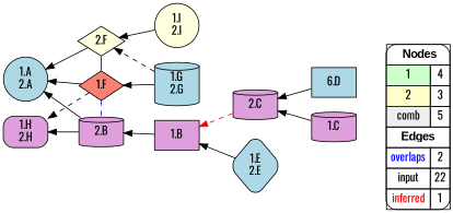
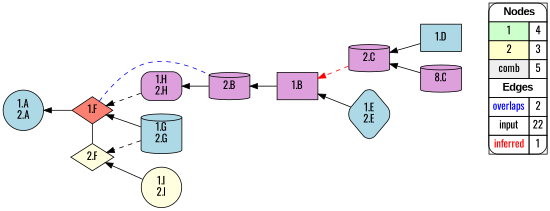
  digraph {
    fontname=Oswald
    rankdir=RL
    node [fillcolor=plum fontname=Oswald shape=box style=filled]
    edge [arrowhead=normal color="#000000" constraint=true fontname=Oswald penwidth=1 style=bold]
    n1 [fillcolor=white label=<   <TABLE BORDER="0" CELLBORDER="1" CELLSPACING="0" CELLPADDING="4">  <TR> <TD COLSPAN="2"><font face="Arial Black"> Nodes</font></TD> </TR>  <TR>   <TD bgcolor="#CCFFCC">1</TD>   <TD>4</TD>   </TR>  <TR>   <TD bgcolor="#FFFFCC">2</TD>   <TD>3</TD>   </TR>  <TR>   <TD bgcolor="#EEEEEE">comb</TD>   <TD>5</TD>   </TR>  <TR> <TD COLSPAN="2"><font face = "Arial Black"> Edges </font></TD> </TR>  <TR>   <TD><font color ="#0000FF">overlaps</font></TD>   <TD>2</TD>   </TR>  <TR>   <TD><font color ="#000000">input</font></TD>   <TD>22</TD>   </TR>  <TR>   <TD><font color ="#FF0000">inferred</font></TD>   <TD>1</TD>   </TR>  </TABLE>   > margin=0 style="filled,rounded"]
-   "1.D" [fillcolor=lightblue label="6.D"]
+   "1.D" [fillcolor=lightblue]
    "2.C" [shape=cylinder]
    "1.B"
    "1.F" [fillcolor=salmon shape=diamond]
    "2.F" [fillcolor=lightyellow shape=diamond]
    "2.B" [shape=cylinder]
    "1.A\n2.A" [fillcolor=lightblue shape=circle style="filled,rounded"]
    "1.H\n2.H" [style="filled,rounded"]
-   "1.C" [shape=cylinder]
+   "1.C" [shape=cylinder label="8.C"]
    "1.I\n2.I" [fillcolor=lightyellow shape=circle style="filled,rounded"]
    "1.G\n2.G" [fillcolor=lightblue shape=cylinder style="filled,rounded"]
    "1.E\n2.E" [fillcolor=lightblue shape=diamond style="filled,rounded"]
    subgraph sub_1 {
      rank=source
      n1
    }
    "1.D" -> "2.C"
    "2.C" -> "1.B" [color="#FF0000" style=dashed]
    "1.B" -> "2.B" [style=solid]
    "1.F" -> "2.F" [arrowhead=none constraint=false style=solid]
    "1.F" -> "2.B" [arrowhead=none color="#0000FF" constraint=false style=dashed]
    "1.F" -> "1.A\n2.A" [style=solid]
-   "2.F" -> "1.A\n2.A"
-   "2.B" -> "1.A\n2.A"
    "2.B" -> "1.H\n2.H"
-   "1.F" -> "1.H\n2.H" [style=dashed]
+   "1.H\n2.H" -> "1.F" [style=dashed]
    "1.C" -> "2.C"
    "1.I\n2.I" -> "2.F" [style=solid]
    "1.G\n2.G" -> "1.F"
    "1.G\n2.G" -> "2.F" [style=dashed]
    "1.E\n2.E" -> "1.B"
  }
